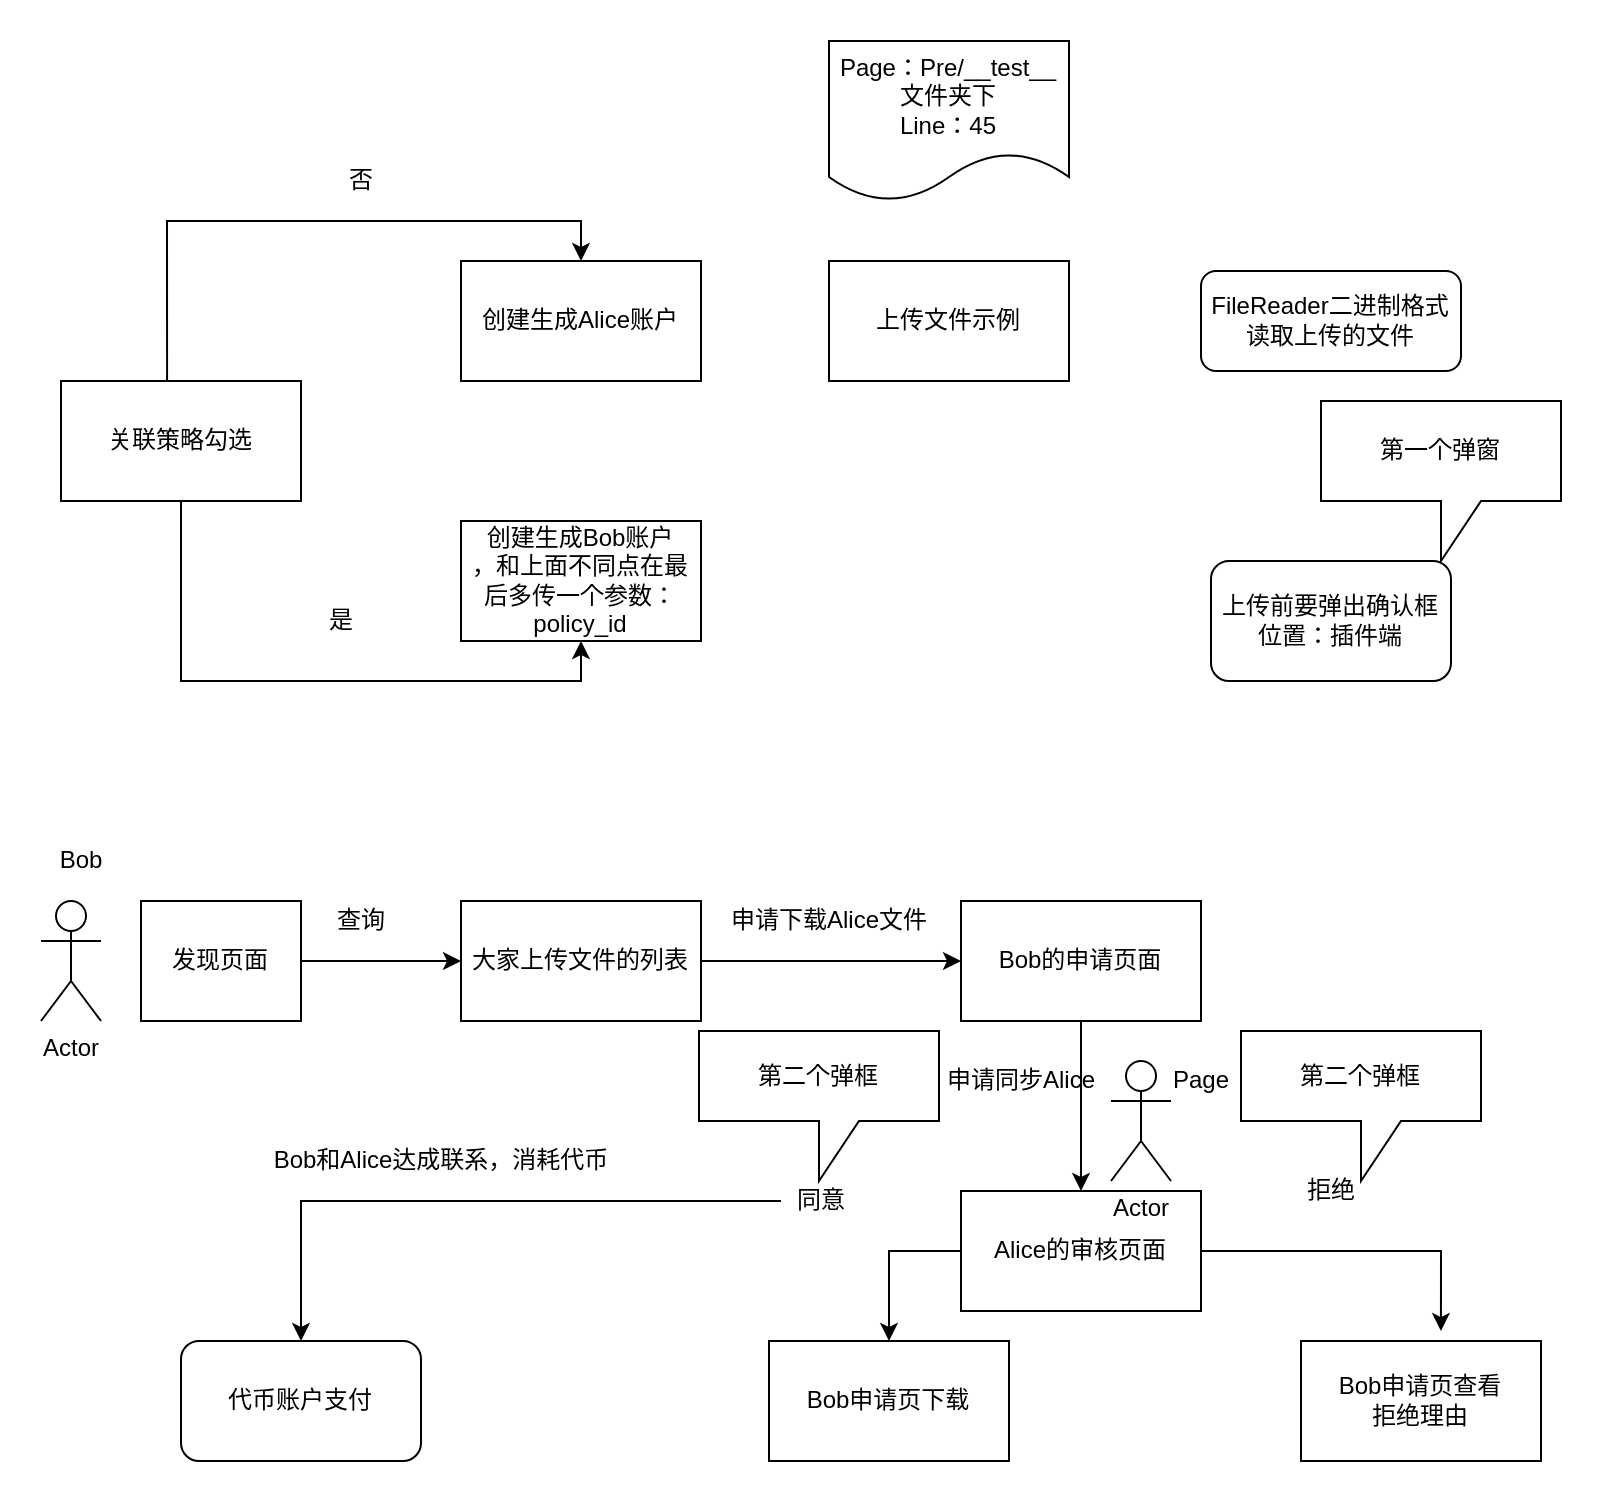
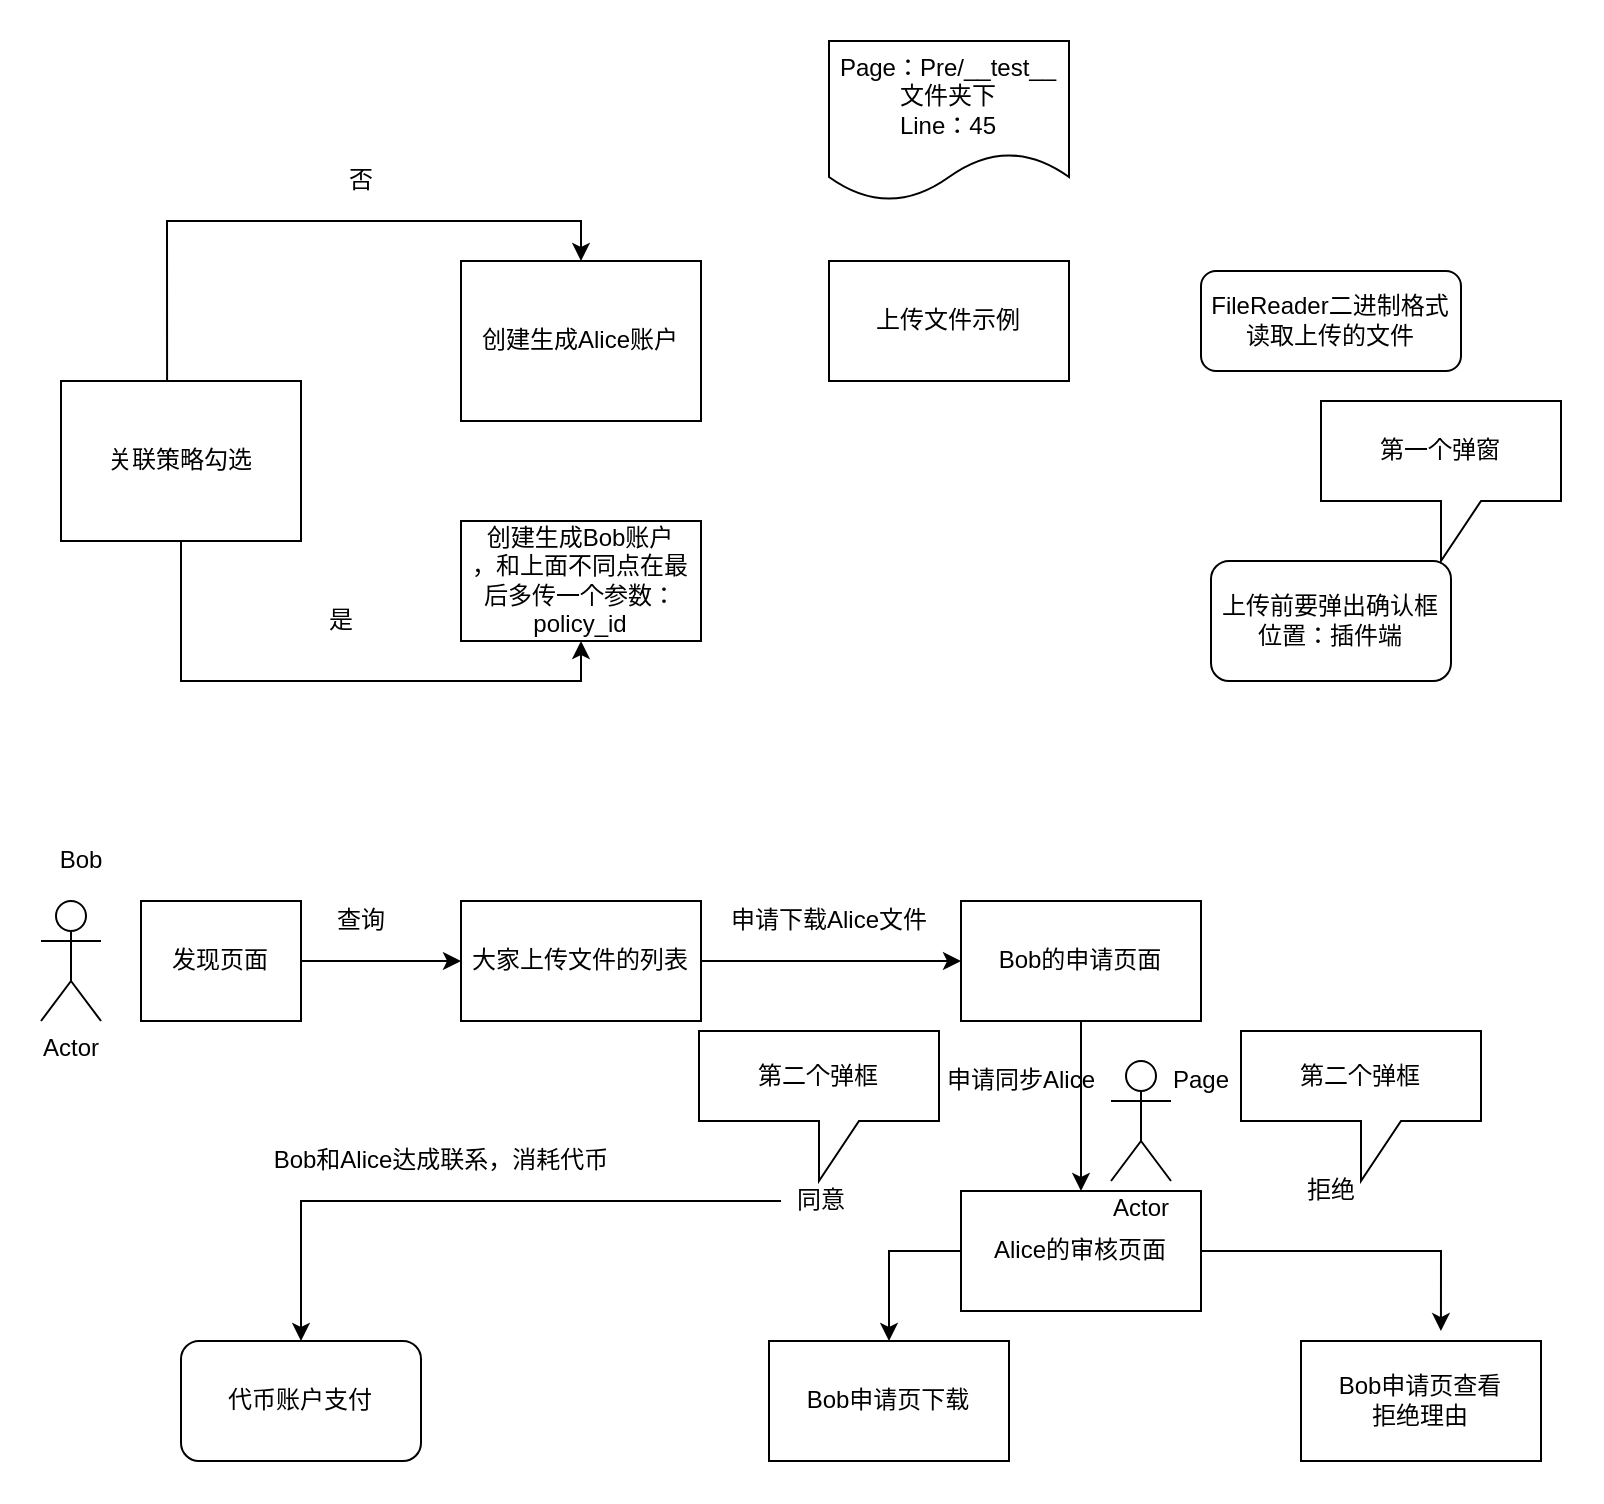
  <mxCell id="0" />
  <mxCell id="1" parent="0" />
  <mxCell id="2" style="edgeStyle=orthogonalEdgeStyle;rounded=0;orthogonalLoop=1;jettySize=auto;html=1;entryX=0.5;entryY=0;entryDx=0;entryDy=0;exitX=0.442;exitY=0;exitDx=0;exitDy=0;exitPerimeter=0;" edge="1" parent="1" source="4" target="5"><mxGeometry relative="1" as="geometry" /></mxCell>
  <mxCell id="3" style="edgeStyle=orthogonalEdgeStyle;rounded=0;orthogonalLoop=1;jettySize=auto;html=1;exitX=0.5;exitY=1;exitDx=0;exitDy=0;entryX=0.5;entryY=1;entryDx=0;entryDy=0;" edge="1" parent="1" source="4" target="6"><mxGeometry relative="1" as="geometry" /></mxCell>
- <mxCell id="4" value="关联策略勾选" style="rounded=0;whiteSpace=wrap;html=1;" vertex="1" parent="1"><mxGeometry x="30" y="190" width="120" height="60" as="geometry" /></mxCell>
- <mxCell id="5" value="创建生成Alice账户" style="rounded=0;whiteSpace=wrap;html=1;" vertex="1" parent="1"><mxGeometry x="230" y="130" width="120" height="60" as="geometry" /></mxCell>
+ <mxCell id="4" value="关联策略勾选" style="rounded=0;whiteSpace=wrap;html=1;" vertex="1" parent="1"><mxGeometry x="30" y="190" width="120" height="80" as="geometry" /></mxCell>
+ <mxCell id="5" value="创建生成Alice账户" style="rounded=0;whiteSpace=wrap;html=1;" vertex="1" parent="1"><mxGeometry x="230" y="130" width="120" height="80" as="geometry" /></mxCell>
  <mxCell id="6" value="创建生成Bob账户&lt;br&gt;，和上面不同点在最后多传一个参数：policy_id" style="rounded=0;whiteSpace=wrap;html=1;" vertex="1" parent="1"><mxGeometry x="230" y="260" width="120" height="60" as="geometry" /></mxCell>
  <mxCell id="7" value="否" style="text;html=1;align=center;verticalAlign=middle;resizable=0;points=[];autosize=1;strokeColor=none;fillColor=none;" vertex="1" parent="1"><mxGeometry x="165" y="80" width="30" height="20" as="geometry" /></mxCell>
  <mxCell id="8" value="是" style="text;html=1;align=center;verticalAlign=middle;resizable=0;points=[];autosize=1;strokeColor=none;fillColor=none;" vertex="1" parent="1"><mxGeometry x="155" y="300" width="30" height="20" as="geometry" /></mxCell>
  <mxCell id="9" value="FileReader二进制格式&lt;br&gt;读取上传的文件" style="rounded=1;whiteSpace=wrap;html=1;" vertex="1" parent="1"><mxGeometry x="600" y="135" width="130" height="50" as="geometry" /></mxCell>
  <mxCell id="10" value="上传文件示例" style="rounded=0;whiteSpace=wrap;html=1;" vertex="1" parent="1"><mxGeometry x="414" y="130" width="120" height="60" as="geometry" /></mxCell>
  <mxCell id="11" value="Page：Pre/__test__文件夹下&lt;br&gt;Line：45" style="shape=document;whiteSpace=wrap;html=1;boundedLbl=1;" vertex="1" parent="1"><mxGeometry x="414" y="20" width="120" height="80" as="geometry" /></mxCell>
  <mxCell id="12" value="上传前要弹出确认框&lt;br&gt;位置：插件端" style="rounded=1;whiteSpace=wrap;html=1;" vertex="1" parent="1"><mxGeometry x="605" y="280" width="120" height="60" as="geometry" /></mxCell>
  <mxCell id="13" style="edgeStyle=orthogonalEdgeStyle;rounded=0;orthogonalLoop=1;jettySize=auto;html=1;exitX=1;exitY=0.5;exitDx=0;exitDy=0;entryX=0;entryY=0.5;entryDx=0;entryDy=0;" edge="1" parent="1" source="14" target="16"><mxGeometry relative="1" as="geometry" /></mxCell>
  <mxCell id="14" value="发现页面" style="rounded=0;whiteSpace=wrap;html=1;" vertex="1" parent="1"><mxGeometry x="70" y="450" width="80" height="60" as="geometry" /></mxCell>
  <mxCell id="15" style="edgeStyle=orthogonalEdgeStyle;rounded=0;orthogonalLoop=1;jettySize=auto;html=1;exitX=1;exitY=0.5;exitDx=0;exitDy=0;entryX=0;entryY=0.5;entryDx=0;entryDy=0;" edge="1" parent="1" source="16" target="18"><mxGeometry relative="1" as="geometry" /></mxCell>
  <mxCell id="16" value="大家上传文件的列表" style="rounded=0;whiteSpace=wrap;html=1;" vertex="1" parent="1"><mxGeometry x="230" y="450" width="120" height="60" as="geometry" /></mxCell>
  <mxCell id="17" style="edgeStyle=orthogonalEdgeStyle;rounded=0;orthogonalLoop=1;jettySize=auto;html=1;entryX=0.5;entryY=0;entryDx=0;entryDy=0;" edge="1" parent="1" source="18" target="23"><mxGeometry relative="1" as="geometry" /></mxCell>
  <mxCell id="18" value="Bob的申请页面" style="rounded=0;whiteSpace=wrap;html=1;" vertex="1" parent="1"><mxGeometry x="480" y="450" width="120" height="60" as="geometry" /></mxCell>
  <mxCell id="19" value="查询" style="text;html=1;align=center;verticalAlign=middle;resizable=0;points=[];autosize=1;strokeColor=none;fillColor=none;" vertex="1" parent="1"><mxGeometry x="160" y="450" width="40" height="20" as="geometry" /></mxCell>
  <mxCell id="20" value="申请下载Alice文件" style="text;html=1;align=center;verticalAlign=middle;resizable=0;points=[];autosize=1;strokeColor=none;fillColor=none;" vertex="1" parent="1"><mxGeometry x="359" y="450" width="110" height="20" as="geometry" /></mxCell>
  <mxCell id="21" style="edgeStyle=orthogonalEdgeStyle;rounded=0;orthogonalLoop=1;jettySize=auto;html=1;exitX=0;exitY=0.5;exitDx=0;exitDy=0;entryX=0.5;entryY=0;entryDx=0;entryDy=0;" edge="1" parent="1" source="23" target="25"><mxGeometry relative="1" as="geometry" /></mxCell>
  <mxCell id="22" style="edgeStyle=orthogonalEdgeStyle;rounded=0;orthogonalLoop=1;jettySize=auto;html=1;entryX=0.583;entryY=-0.083;entryDx=0;entryDy=0;entryPerimeter=0;" edge="1" parent="1" source="23" target="28"><mxGeometry relative="1" as="geometry" /></mxCell>
  <mxCell id="23" value="Alice的审核页面" style="rounded=0;whiteSpace=wrap;html=1;" vertex="1" parent="1"><mxGeometry x="480" y="595" width="120" height="60" as="geometry" /></mxCell>
  <mxCell id="24" value="申请同步Alice" style="text;html=1;align=center;verticalAlign=middle;resizable=0;points=[];autosize=1;strokeColor=none;fillColor=none;" vertex="1" parent="1"><mxGeometry x="465" y="530" width="90" height="20" as="geometry" /></mxCell>
  <mxCell id="25" value="Bob申请页下载" style="rounded=0;whiteSpace=wrap;html=1;" vertex="1" parent="1"><mxGeometry x="384" y="670" width="120" height="60" as="geometry" /></mxCell>
  <mxCell id="26" style="edgeStyle=orthogonalEdgeStyle;rounded=0;orthogonalLoop=1;jettySize=auto;html=1;entryX=0.5;entryY=0;entryDx=0;entryDy=0;" edge="1" parent="1" source="27" target="30"><mxGeometry relative="1" as="geometry" /></mxCell>
  <mxCell id="27" value="同意" style="text;html=1;align=center;verticalAlign=middle;resizable=0;points=[];autosize=1;strokeColor=none;fillColor=none;" vertex="1" parent="1"><mxGeometry x="390" y="590" width="40" height="20" as="geometry" /></mxCell>
  <mxCell id="28" value="Bob申请页查看&lt;br&gt;拒绝理由" style="rounded=0;whiteSpace=wrap;html=1;" vertex="1" parent="1"><mxGeometry x="650" y="670" width="120" height="60" as="geometry" /></mxCell>
  <mxCell id="29" value="拒绝" style="text;html=1;align=center;verticalAlign=middle;resizable=0;points=[];autosize=1;strokeColor=none;fillColor=none;" vertex="1" parent="1"><mxGeometry x="645" y="585" width="40" height="20" as="geometry" /></mxCell>
  <mxCell id="30" value="代币账户支付" style="rounded=1;whiteSpace=wrap;html=1;" vertex="1" parent="1"><mxGeometry x="90" y="670" width="120" height="60" as="geometry" /></mxCell>
  <mxCell id="31" value="Bob和Alice达成联系，消耗代币" style="text;html=1;align=center;verticalAlign=middle;resizable=0;points=[];autosize=1;strokeColor=none;fillColor=none;" vertex="1" parent="1"><mxGeometry x="130" y="570" width="180" height="20" as="geometry" /></mxCell>
  <mxCell id="32" value="Actor" style="shape=umlActor;verticalLabelPosition=bottom;verticalAlign=top;html=1;outlineConnect=0;" vertex="1" parent="1"><mxGeometry x="20" y="450" width="30" height="60" as="geometry" /></mxCell>
  <mxCell id="33" value="Bob" style="text;html=1;align=center;verticalAlign=middle;resizable=0;points=[];autosize=1;strokeColor=none;fillColor=none;" vertex="1" parent="1"><mxGeometry x="20" y="420" width="40" height="20" as="geometry" /></mxCell>
  <mxCell id="34" value="Actor" style="shape=umlActor;verticalLabelPosition=bottom;verticalAlign=top;html=1;outlineConnect=0;" vertex="1" parent="1"><mxGeometry x="555" y="530" width="30" height="60" as="geometry" /></mxCell>
  <mxCell id="35" value="Page" style="text;html=1;align=center;verticalAlign=middle;resizable=0;points=[];autosize=1;strokeColor=none;fillColor=none;" vertex="1" parent="1"><mxGeometry x="580" y="530" width="40" height="20" as="geometry" /></mxCell>
  <mxCell id="36" value="第一个弹窗" style="shape=callout;whiteSpace=wrap;html=1;perimeter=calloutPerimeter;" vertex="1" parent="1"><mxGeometry x="660" y="200" width="120" height="80" as="geometry" /></mxCell>
  <mxCell id="37" value="第二个弹框" style="shape=callout;whiteSpace=wrap;html=1;perimeter=calloutPerimeter;" vertex="1" parent="1"><mxGeometry x="620" y="515" width="120" height="75" as="geometry" /></mxCell>
  <mxCell id="38" value="第二个弹框" style="shape=callout;whiteSpace=wrap;html=1;perimeter=calloutPerimeter;" vertex="1" parent="1"><mxGeometry x="349" y="515" width="120" height="75" as="geometry" /></mxCell>
